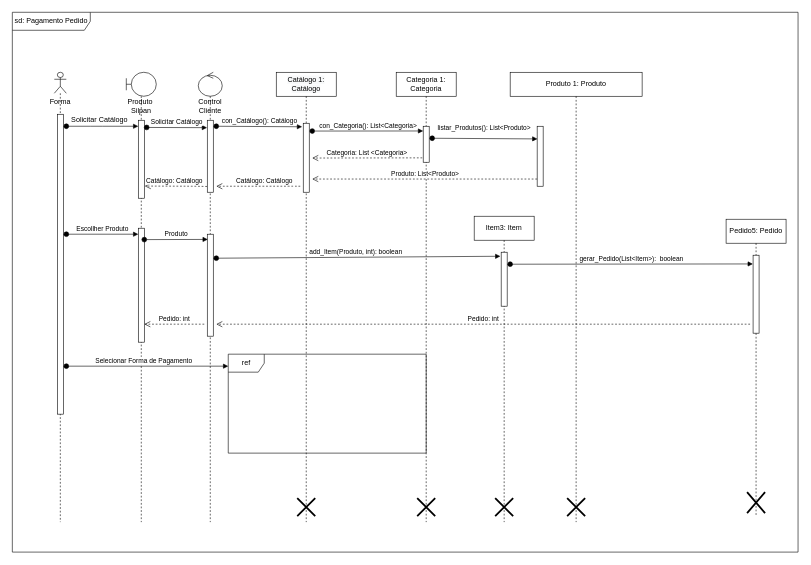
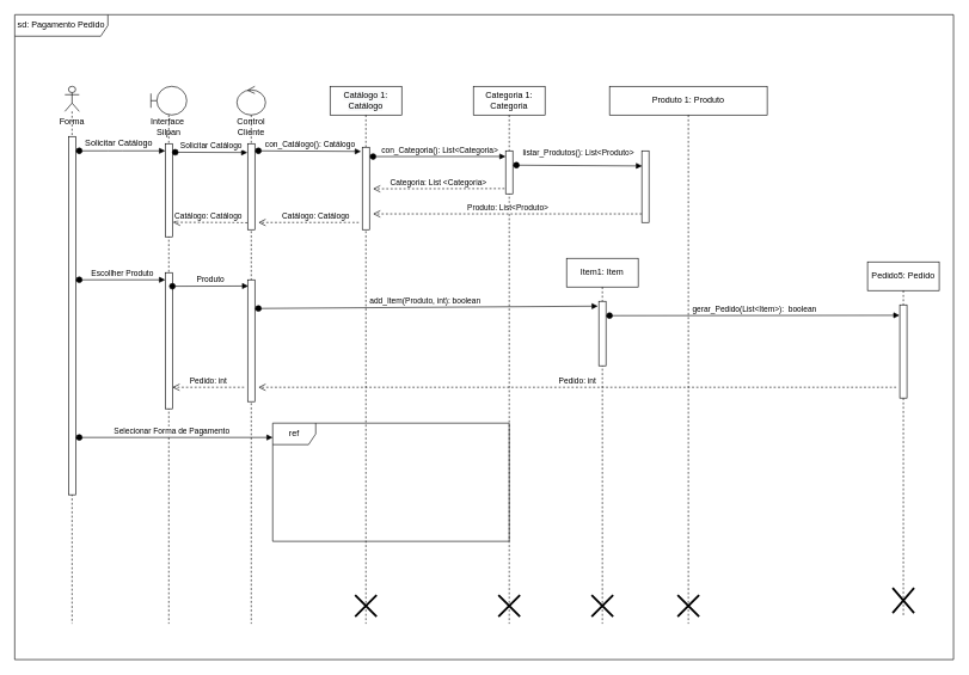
  <mxCell id="0" />
  <mxCell id="1" parent="0" />
  <mxCell id="2" value="Categoria 1: Categoria" style="shape=umlLifeline;perimeter=lifelinePerimeter;whiteSpace=wrap;html=1;container=1;collapsible=0;recursiveResize=0;outlineConnect=0;" vertex="1" parent="1"><mxGeometry x="660" y="120" width="100" height="750" as="geometry" /></mxCell>
  <mxCell id="3" value="" style="html=1;points=[];perimeter=orthogonalPerimeter;" vertex="1" parent="2"><mxGeometry x="45" y="90" width="10" height="60" as="geometry" /></mxCell>
  <mxCell id="4" value="listar_Produtos(): List&amp;lt;Produto&amp;gt;&amp;nbsp;" style="html=1;verticalAlign=bottom;startArrow=oval;startFill=1;endArrow=block;startSize=8;entryX=0.045;entryY=0.211;entryDx=0;entryDy=0;entryPerimeter=0;" edge="1" parent="2" target="24"><mxGeometry x="0.004" y="10" width="60" relative="1" as="geometry"><mxPoint x="60" y="110" as="sourcePoint" /><mxPoint x="120" y="110" as="targetPoint" /><mxPoint as="offset" /></mxGeometry></mxCell>
  <mxCell id="5" value="" style="shape=umlDestroy;whiteSpace=wrap;html=1;strokeWidth=3;" vertex="1" parent="2"><mxGeometry x="35" y="710" width="30" height="30" as="geometry" /></mxCell>
  <mxCell id="6" value="&#10;&#10;&lt;span style=&quot;color: rgb(0, 0, 0); font-family: helvetica; font-size: 12px; font-style: normal; font-weight: 400; letter-spacing: normal; text-align: center; text-indent: 0px; text-transform: none; word-spacing: 0px; background-color: rgb(248, 249, 250); display: inline; float: none;&quot;&gt;Catálogo 1: Catálogo&lt;/span&gt;&#10;&#10;" style="shape=umlLifeline;perimeter=lifelinePerimeter;whiteSpace=wrap;html=1;container=1;collapsible=0;recursiveResize=0;outlineConnect=0;" vertex="1" parent="1"><mxGeometry x="460" y="120" width="100" height="750" as="geometry" /></mxCell>
  <mxCell id="7" value="" style="html=1;points=[];perimeter=orthogonalPerimeter;" vertex="1" parent="6"><mxGeometry x="45" y="85" width="10" height="115" as="geometry" /></mxCell>
  <mxCell id="8" value="" style="shape=umlDestroy;whiteSpace=wrap;html=1;strokeWidth=3;" vertex="1" parent="6"><mxGeometry x="35" y="710" width="30" height="30" as="geometry" /></mxCell>
  <mxCell id="9" value="sd: Pagamento Pedido" style="shape=umlFrame;whiteSpace=wrap;html=1;width=130;height=30;" vertex="1" parent="1"><mxGeometry x="20" y="20" width="1310" height="900" as="geometry" /></mxCell>
  <mxCell id="10" value="Forma" style="shape=umlLifeline;participant=umlActor;perimeter=lifelinePerimeter;whiteSpace=wrap;html=1;container=1;collapsible=0;recursiveResize=0;verticalAlign=top;spacingTop=36;outlineConnect=0;size=35;" vertex="1" parent="1"><mxGeometry x="90" y="120" width="20" height="750" as="geometry" /></mxCell>
  <mxCell id="11" value="" style="html=1;points=[];perimeter=orthogonalPerimeter;" vertex="1" parent="10"><mxGeometry x="5" y="70" width="10" height="500" as="geometry" /></mxCell>
- <mxCell id="12" value="Produto&amp;nbsp; Silpan" style="shape=umlLifeline;participant=umlBoundary;perimeter=lifelinePerimeter;whiteSpace=wrap;html=1;container=1;collapsible=0;recursiveResize=0;verticalAlign=top;spacingTop=36;outlineConnect=0;size=40;" vertex="1" parent="1"><mxGeometry x="210" y="120" width="50" height="750" as="geometry" /></mxCell>
+ <mxCell id="12" value="Interface&amp;nbsp; Silpan" style="shape=umlLifeline;participant=umlBoundary;perimeter=lifelinePerimeter;whiteSpace=wrap;html=1;container=1;collapsible=0;recursiveResize=0;verticalAlign=top;spacingTop=36;outlineConnect=0;size=40;" vertex="1" parent="1"><mxGeometry x="210" y="120" width="50" height="750" as="geometry" /></mxCell>
  <mxCell id="13" value="" style="html=1;points=[];perimeter=orthogonalPerimeter;" vertex="1" parent="12"><mxGeometry x="20" y="80" width="10" height="130" as="geometry" /></mxCell>
  <mxCell id="14" value="" style="html=1;points=[];perimeter=orthogonalPerimeter;" vertex="1" parent="12"><mxGeometry x="20" y="260" width="10" height="190" as="geometry" /></mxCell>
  <mxCell id="15" value="" style="html=1;verticalAlign=bottom;startArrow=oval;startFill=1;endArrow=block;startSize=8;exitX=0;exitY=1;exitDx=0;exitDy=0;exitPerimeter=0;" edge="1" parent="1" source="27" target="13"><mxGeometry width="60" relative="1" as="geometry"><mxPoint x="120" y="210" as="sourcePoint" /><mxPoint x="180" y="200" as="targetPoint" /><Array as="points"><mxPoint x="160" y="210" /></Array></mxGeometry></mxCell>
  <mxCell id="16" value="Control Cliente" style="shape=umlLifeline;participant=umlControl;perimeter=lifelinePerimeter;whiteSpace=wrap;html=1;container=1;collapsible=0;recursiveResize=0;verticalAlign=top;spacingTop=36;outlineConnect=0;" vertex="1" parent="1"><mxGeometry x="330" y="120" width="40" height="750" as="geometry" /></mxCell>
  <mxCell id="17" value="" style="html=1;points=[];perimeter=orthogonalPerimeter;" vertex="1" parent="16"><mxGeometry x="15" y="80" width="10" height="120" as="geometry" /></mxCell>
  <mxCell id="18" value="con_Catálogo(): Catálogo" style="html=1;verticalAlign=bottom;startArrow=oval;startFill=1;endArrow=block;startSize=8;entryX=-0.183;entryY=0.051;entryDx=0;entryDy=0;entryPerimeter=0;" edge="1" parent="16" target="7"><mxGeometry width="60" relative="1" as="geometry"><mxPoint x="30" y="90" as="sourcePoint" /><mxPoint x="90" y="90" as="targetPoint" /></mxGeometry></mxCell>
  <mxCell id="19" value="" style="html=1;points=[];perimeter=orthogonalPerimeter;" vertex="1" parent="16"><mxGeometry x="15" y="270" width="10" height="170" as="geometry" /></mxCell>
  <mxCell id="20" value="add_Item(Produto, int): boolean&amp;nbsp; &amp;nbsp;" style="html=1;verticalAlign=bottom;startArrow=oval;startFill=1;endArrow=block;startSize=8;entryX=-0.133;entryY=0.075;entryDx=0;entryDy=0;entryPerimeter=0;" edge="1" parent="16" target="34"><mxGeometry width="60" relative="1" as="geometry"><mxPoint x="30" y="310" as="sourcePoint" /><mxPoint x="90" y="310" as="targetPoint" /></mxGeometry></mxCell>
  <mxCell id="21" value="Solicitar Catálogo" style="html=1;verticalAlign=bottom;startArrow=oval;startFill=1;endArrow=block;startSize=8;entryX=-0.033;entryY=0.103;entryDx=0;entryDy=0;entryPerimeter=0;" edge="1" parent="1" target="17"><mxGeometry width="60" relative="1" as="geometry"><mxPoint x="244" y="212" as="sourcePoint" /><mxPoint x="340" y="212" as="targetPoint" /></mxGeometry></mxCell>
  <mxCell id="22" value="con_Categoria(): List&amp;lt;Categoria&amp;gt;" style="html=1;verticalAlign=bottom;startArrow=oval;startFill=1;endArrow=block;startSize=8;entryX=0;entryY=0.131;entryDx=0;entryDy=0;entryPerimeter=0;" edge="1" parent="1" target="3"><mxGeometry width="60" relative="1" as="geometry"><mxPoint x="520" y="218" as="sourcePoint" /><mxPoint x="550" y="220" as="targetPoint" /></mxGeometry></mxCell>
  <mxCell id="23" value="Produto 1: Produto" style="shape=umlLifeline;perimeter=lifelinePerimeter;whiteSpace=wrap;html=1;container=1;collapsible=0;recursiveResize=0;outlineConnect=0;" vertex="1" parent="1"><mxGeometry x="850" y="120" width="220" height="750" as="geometry" /></mxCell>
  <mxCell id="24" value="" style="html=1;points=[];perimeter=orthogonalPerimeter;" vertex="1" parent="23"><mxGeometry x="45" y="90" width="10" height="100" as="geometry" /></mxCell>
  <mxCell id="25" value="" style="shape=umlDestroy;whiteSpace=wrap;html=1;strokeWidth=3;" vertex="1" parent="23"><mxGeometry x="95" y="710" width="30" height="30" as="geometry" /></mxCell>
  <mxCell id="26" value="Catálogo: Catálogo" style="html=1;verticalAlign=bottom;endArrow=open;dashed=1;endSize=8;entryX=1.077;entryY=0.844;entryDx=0;entryDy=0;entryPerimeter=0;exitX=-0.042;exitY=0.92;exitDx=0;exitDy=0;exitPerimeter=0;" edge="1" parent="1" source="17" target="13"><mxGeometry x="0.052" relative="1" as="geometry"><mxPoint x="340" y="310" as="sourcePoint" /><mxPoint x="240" y="270" as="targetPoint" /><Array as="points"><mxPoint x="320" y="310" /></Array><mxPoint as="offset" /></mxGeometry></mxCell>
  <mxCell id="27" value="Solicitar Catálogo" style="text;html=1;align=center;verticalAlign=middle;resizable=0;points=[];autosize=1;" vertex="1" parent="1"><mxGeometry x="110" y="190" width="110" height="20" as="geometry" /></mxCell>
  <mxCell id="28" value="Produto: List&amp;lt;Produto&amp;gt;" style="html=1;verticalAlign=bottom;endArrow=open;dashed=1;endSize=8;exitX=-0.01;exitY=0.88;exitDx=0;exitDy=0;exitPerimeter=0;" edge="1" parent="1" source="24"><mxGeometry relative="1" as="geometry"><mxPoint x="890" y="280" as="sourcePoint" /><mxPoint x="520" y="298" as="targetPoint" /></mxGeometry></mxCell>
  <mxCell id="29" value="Categoria: List &amp;lt;Categoria&amp;gt;" style="html=1;verticalAlign=bottom;endArrow=open;dashed=1;endSize=8;exitX=-0.155;exitY=0.878;exitDx=0;exitDy=0;exitPerimeter=0;" edge="1" parent="1" source="3"><mxGeometry relative="1" as="geometry"><mxPoint x="700" y="250" as="sourcePoint" /><mxPoint x="520" y="263" as="targetPoint" /></mxGeometry></mxCell>
  <mxCell id="30" value="Catálogo: Catálogo" style="html=1;verticalAlign=bottom;endArrow=open;dashed=1;endSize=8;" edge="1" parent="1"><mxGeometry x="-0.143" relative="1" as="geometry"><mxPoint x="500" y="310" as="sourcePoint" /><mxPoint x="360" y="310" as="targetPoint" /><Array as="points"><mxPoint x="490" y="310" /></Array><mxPoint as="offset" /></mxGeometry></mxCell>
  <mxCell id="31" value="Escollher Produto" style="html=1;verticalAlign=bottom;startArrow=oval;startFill=1;endArrow=block;startSize=8;" edge="1" parent="1"><mxGeometry width="60" relative="1" as="geometry"><mxPoint x="110" y="390" as="sourcePoint" /><mxPoint x="230" y="390" as="targetPoint" /></mxGeometry></mxCell>
  <mxCell id="32" value="Produto" style="html=1;verticalAlign=bottom;startArrow=oval;startFill=1;endArrow=block;startSize=8;entryX=0.086;entryY=0.051;entryDx=0;entryDy=0;entryPerimeter=0;" edge="1" parent="1" target="19"><mxGeometry width="60" relative="1" as="geometry"><mxPoint x="240" y="399" as="sourcePoint" /><mxPoint x="340" y="400" as="targetPoint" /><Array as="points" /></mxGeometry></mxCell>
- <mxCell id="33" value="Item3: Item" style="shape=umlLifeline;perimeter=lifelinePerimeter;whiteSpace=wrap;html=1;container=1;collapsible=0;recursiveResize=0;outlineConnect=0;" vertex="1" parent="1"><mxGeometry x="790" y="360" width="100" height="510" as="geometry" /></mxCell>
+ <mxCell id="33" value="Item1: Item" style="shape=umlLifeline;perimeter=lifelinePerimeter;whiteSpace=wrap;html=1;container=1;collapsible=0;recursiveResize=0;outlineConnect=0;" vertex="1" parent="1"><mxGeometry x="790" y="360" width="100" height="510" as="geometry" /></mxCell>
  <mxCell id="34" value="" style="html=1;points=[];perimeter=orthogonalPerimeter;" vertex="1" parent="33"><mxGeometry x="45" y="60" width="10" height="90" as="geometry" /></mxCell>
  <mxCell id="35" value="gerar_Pedido(List&amp;lt;Item&amp;gt;):&amp;nbsp; boolean" style="html=1;verticalAlign=bottom;startArrow=oval;startFill=1;endArrow=block;startSize=8;entryX=-0.033;entryY=0.112;entryDx=0;entryDy=0;entryPerimeter=0;" edge="1" parent="33" target="38"><mxGeometry width="60" relative="1" as="geometry"><mxPoint x="60" y="80" as="sourcePoint" /><mxPoint x="250" y="80" as="targetPoint" /></mxGeometry></mxCell>
  <mxCell id="36" value="" style="shape=umlDestroy;whiteSpace=wrap;html=1;strokeWidth=3;" vertex="1" parent="33"><mxGeometry x="35" y="470" width="30" height="30" as="geometry" /></mxCell>
  <mxCell id="37" value="Pedido5: Pedido" style="shape=umlLifeline;perimeter=lifelinePerimeter;whiteSpace=wrap;html=1;container=1;collapsible=0;recursiveResize=0;outlineConnect=0;" vertex="1" parent="1"><mxGeometry x="1210" y="365" width="100" height="495" as="geometry" /></mxCell>
  <mxCell id="38" value="" style="html=1;points=[];perimeter=orthogonalPerimeter;" vertex="1" parent="37"><mxGeometry x="45" y="60" width="10" height="130" as="geometry" /></mxCell>
  <mxCell id="39" value="" style="shape=umlDestroy;whiteSpace=wrap;html=1;strokeWidth=3;" vertex="1" parent="37"><mxGeometry x="35" y="455" width="30" height="35" as="geometry" /></mxCell>
  <mxCell id="40" value="Pedido: int" style="html=1;verticalAlign=bottom;endArrow=open;dashed=1;endSize=8;" edge="1" parent="1"><mxGeometry relative="1" as="geometry"><mxPoint x="1250" y="540" as="sourcePoint" /><mxPoint x="360" y="540" as="targetPoint" /></mxGeometry></mxCell>
  <mxCell id="41" value="Pedido: int" style="html=1;verticalAlign=bottom;endArrow=open;dashed=1;endSize=8;" edge="1" parent="1"><mxGeometry relative="1" as="geometry"><mxPoint x="340" y="540" as="sourcePoint" /><mxPoint x="240" y="540" as="targetPoint" /><mxPoint as="offset" /></mxGeometry></mxCell>
  <mxCell id="42" value="Selecionar Forma de Pagamento" style="html=1;verticalAlign=bottom;startArrow=oval;startFill=1;endArrow=block;startSize=8;" edge="1" parent="1"><mxGeometry x="-0.035" width="60" relative="1" as="geometry"><mxPoint x="110" y="610" as="sourcePoint" /><mxPoint x="380" y="610" as="targetPoint" /><mxPoint x="-1" as="offset" /></mxGeometry></mxCell>
  <mxCell id="43" value="ref" style="shape=umlFrame;whiteSpace=wrap;html=1;width=60;height=30;" vertex="1" parent="1"><mxGeometry x="380" y="590" width="330" height="165" as="geometry" /></mxCell>
